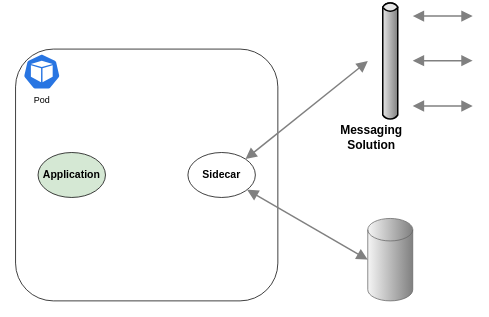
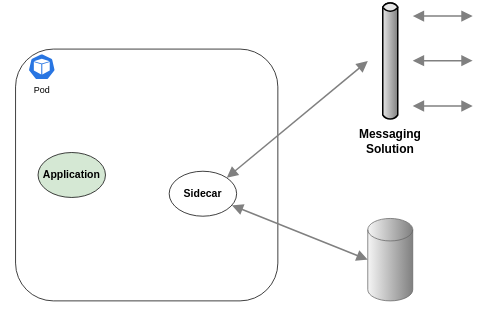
  <mxCell id="0" />
  <mxCell id="1" parent="0" />
  <mxCell id="2" value="" style="rounded=1;whiteSpace=wrap;html=1;" vertex="1" parent="1"><mxGeometry x="20" y="64" width="350" height="336" as="geometry" /></mxCell>
- <mxCell id="3" value="Pod" style="sketch=0;html=1;dashed=0;whitespace=wrap;fillColor=#2875E2;strokeColor=#ffffff;points=[[0.005,0.63,0],[0.1,0.2,0],[0.9,0.2,0],[0.5,0,0],[0.995,0.63,0],[0.72,0.99,0],[0.5,1,0],[0.28,0.99,0]];verticalLabelPosition=bottom;align=center;verticalAlign=top;shape=mxgraph.kubernetes.icon;prIcon=pod" vertex="1" parent="1"><mxGeometry x="30" y="70" width="50" height="48" as="geometry" /></mxCell>
+ <mxCell id="3" value="Pod" style="sketch=0;html=1;dashed=0;whitespace=wrap;fillColor=#2875E2;strokeColor=#ffffff;points=[[0.005,0.63,0],[0.1,0.2,0],[0.9,0.2,0],[0.5,0,0],[0.995,0.63,0],[0.72,0.99,0],[0.5,1,0],[0.28,0.99,0]];verticalLabelPosition=bottom;align=center;verticalAlign=top;shape=mxgraph.kubernetes.icon;prIcon=pod" vertex="1" parent="1"><mxGeometry x="30" y="70" width="50" height="35" as="geometry" /></mxCell>
  <mxCell id="4" value="&lt;b&gt;&lt;font style=&quot;font-size: 14px;&quot;&gt;Application&lt;/font&gt;&lt;/b&gt;" style="ellipse;whiteSpace=wrap;html=1;fillColor=#d5e8d4;" vertex="1" parent="1"><mxGeometry x="50" y="202" width="90" height="60" as="geometry" /></mxCell>
- <mxCell id="5" value="&lt;font style=&quot;font-size: 14px;&quot;&gt;&lt;b&gt;Sidecar&lt;/b&gt;&lt;/font&gt;" style="ellipse;whiteSpace=wrap;html=1;" vertex="1" parent="1"><mxGeometry x="250" y="202" width="90" height="60" as="geometry" /></mxCell>
+ <mxCell id="5" value="&lt;font style=&quot;font-size: 14px;&quot;&gt;&lt;b&gt;Sidecar&lt;/b&gt;&lt;/font&gt;" style="ellipse;whiteSpace=wrap;html=1;" vertex="1" parent="1"><mxGeometry x="225" y="227" width="90" height="60" as="geometry" /></mxCell>
  <mxCell id="6" value="" style="shape=cylinder3;whiteSpace=wrap;html=1;boundedLbl=1;backgroundOutline=1;size=15;fillColor=#f5f5f5;fontColor=#333333;strokeColor=#666666;gradientColor=#808080;gradientDirection=east;" vertex="1" parent="1"><mxGeometry x="490" y="290" width="60" height="110" as="geometry" /></mxCell>
  <mxCell id="7" value="" style="strokeWidth=2;strokeColor=#000000;dashed=0;align=center;html=1;fontSize=8;shape=mxgraph.eip.messageChannel;rotation=-90;" vertex="1" parent="1"><mxGeometry x="440" y="50" width="160" height="60" as="geometry" /></mxCell>
  <mxCell id="8" value="" style="edgeStyle=elbowEdgeStyle;strokeWidth=2;rounded=0;endArrow=block;startArrow=block;startSize=10;endSize=10;dashed=0;html=1;strokeColor=#808080;exitX=0;exitY=1;exitDx=40;exitDy=0;exitPerimeter=0;" edge="1" parent="1"><mxGeometry relative="1" as="geometry"><mxPoint x="550" y="140" as="sourcePoint" /><mxPoint x="630" y="140" as="targetPoint" /></mxGeometry></mxCell>
  <mxCell id="9" value="" style="strokeWidth=2;rounded=0;endArrow=block;startArrow=block;startSize=10;endSize=10;dashed=0;html=1;strokeColor=#808080;exitX=0;exitY=0;exitDx=80;exitDy=0;exitPerimeter=0;entryX=1;entryY=0;entryDx=0;entryDy=0;" edge="1" parent="1" source="7" target="5"><mxGeometry relative="1" as="geometry"><mxPoint x="440.44" y="90" as="sourcePoint" /><mxPoint x="439.996" y="150" as="targetPoint" /></mxGeometry></mxCell>
  <mxCell id="10" value="" style="edgeStyle=elbowEdgeStyle;strokeWidth=2;rounded=0;endArrow=block;startArrow=block;startSize=10;endSize=10;dashed=0;html=1;strokeColor=#808080;exitX=0;exitY=1;exitDx=40;exitDy=0;exitPerimeter=0;" edge="1" parent="1"><mxGeometry relative="1" as="geometry"><mxPoint x="550" y="20" as="sourcePoint" /><mxPoint x="630" y="20" as="targetPoint" /></mxGeometry></mxCell>
  <mxCell id="11" value="" style="edgeStyle=elbowEdgeStyle;strokeWidth=2;rounded=0;endArrow=block;startArrow=block;startSize=10;endSize=10;dashed=0;html=1;strokeColor=#808080;exitX=0;exitY=1;exitDx=40;exitDy=0;exitPerimeter=0;" edge="1" parent="1"><mxGeometry relative="1" as="geometry"><mxPoint x="550" y="79.44" as="sourcePoint" /><mxPoint x="630" y="79.44" as="targetPoint" /></mxGeometry></mxCell>
- <mxCell id="12" value="&lt;font style=&quot;font-size: 16px;&quot;&gt;&lt;b&gt;Messaging Solution&lt;/b&gt;&lt;/font&gt;" style="text;html=1;strokeColor=none;fillColor=none;align=center;verticalAlign=middle;whiteSpace=wrap;rounded=0;" vertex="1" parent="1"><mxGeometry x="465" y="167" width="60" height="30" as="geometry" /></mxCell>
+ <mxCell id="12" value="&lt;font style=&quot;font-size: 16px;&quot;&gt;&lt;b&gt;Messaging Solution&lt;/b&gt;&lt;/font&gt;" style="text;html=1;strokeColor=none;fillColor=none;align=center;verticalAlign=middle;whiteSpace=wrap;rounded=0;" vertex="1" parent="1"><mxGeometry x="490" y="172" width="60" height="30" as="geometry" /></mxCell>
  <mxCell id="13" value="" style="strokeWidth=2;rounded=0;endArrow=block;startArrow=block;startSize=10;endSize=10;dashed=0;html=1;strokeColor=#808080;exitX=0;exitY=0.5;exitDx=0;exitDy=0;exitPerimeter=0;" edge="1" parent="1" source="6" target="5"><mxGeometry relative="1" as="geometry"><mxPoint x="433" y="310" as="sourcePoint" /><mxPoint x="270" y="441" as="targetPoint" /></mxGeometry></mxCell>
